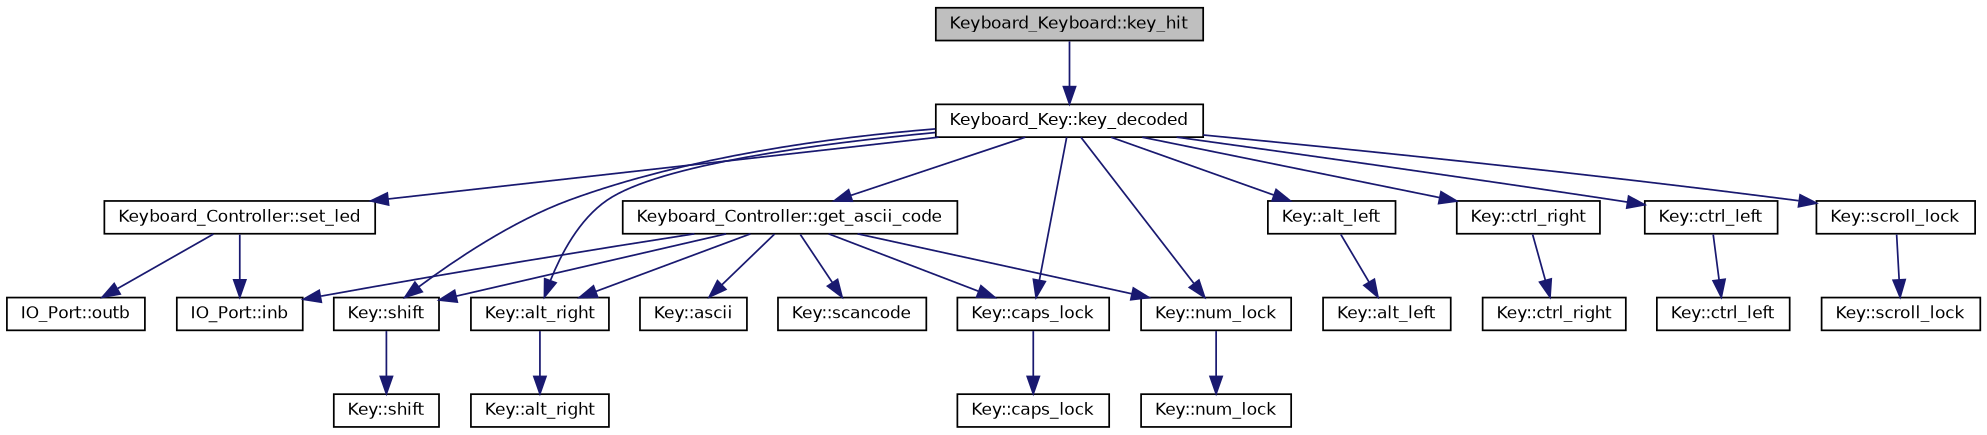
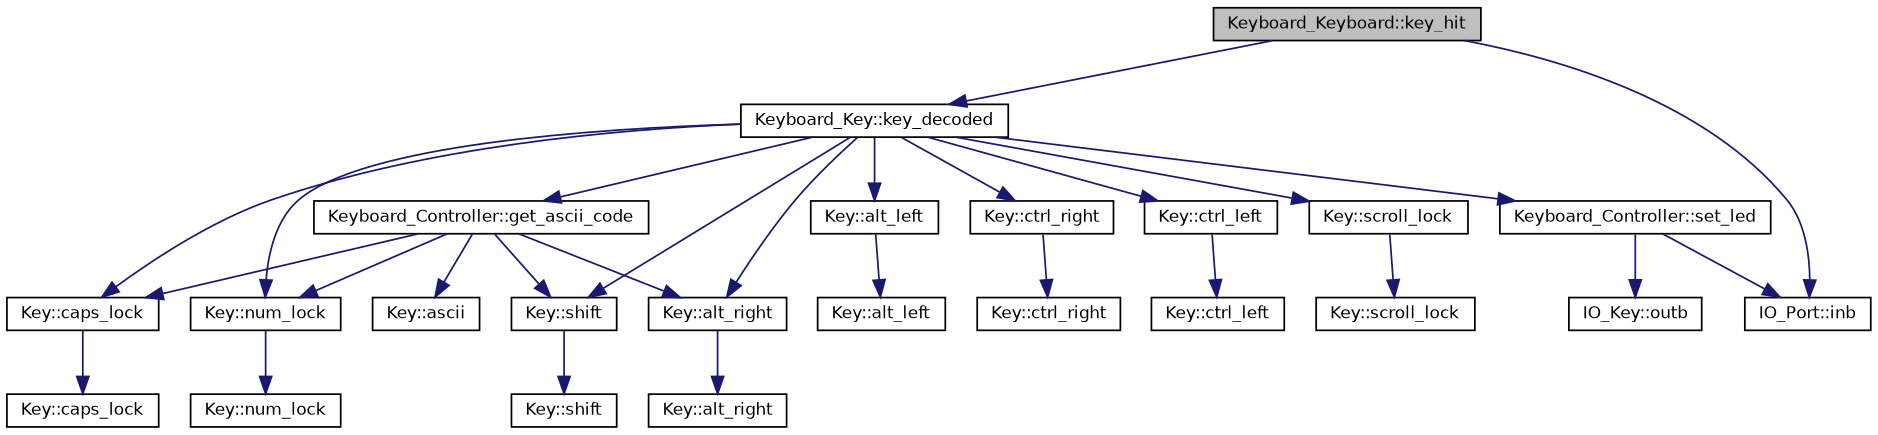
  digraph {
    rankdir=TB
    node [color=black fontname=Helvetica fontsize=10 shape=record]
    edge [color=midnightblue fontname=Helvetica fontsize=10 labelfontname=Helvetica labelfontsize=10 style=solid]
    n1 [fillcolor=grey75 fontcolor=black height=0.2 label="Keyboard_Keyboard::key_hit" style=filled width=0.4]
    n2 [height=0.2 label="IO_Port::inb" width=0.4]
    n3 [height=0.2 label="Keyboard_Key::key_decoded" width=0.4]
    n4 [height=0.2 label="Key::shift" width=0.4]
    n5 [height=0.2 label="Key::alt_right" width=0.4]
    n6 [height=0.2 label="Key::alt_left" width=0.4]
    n7 [height=0.2 label="Key::ctrl_right" width=0.4]
    n8 [height=0.2 label="Key::ctrl_left" width=0.4]
    n9 [height=0.2 label="Key::caps_lock" width=0.4]
    n10 [height=0.2 label="Keyboard_Controller::set_led" width=0.4]
    n11 [height=0.2 label="Key::scroll_lock" width=0.4]
    n12 [height=0.2 label="Keyboard_Controller::get_ascii_code" width=0.4]
    n13 [height=0.2 label="Key::num_lock" width=0.4]
    n14 [height=0.2 label="Key::shift" width=0.4]
    n15 [height=0.2 label="Key::alt_right" width=0.4]
    n16 [height=0.2 label="Key::alt_left" width=0.4]
    n17 [height=0.2 label="Key::ctrl_right" width=0.4]
    n18 [height=0.2 label="Key::ctrl_left" width=0.4]
    n19 [height=0.2 label="Key::caps_lock" width=0.4]
-   n20 [height=0.2 label="IO_Port::outb" width=0.4]
+   n20 [height=0.2 label="IO_Key::outb" width=0.4]
    n21 [height=0.2 label="Key::scroll_lock" width=0.4]
    n22 [height=0.2 label="Key::ascii" width=0.4]
-   n23 [height=0.2 label="Key::scancode" width=0.4]
    n24 [height=0.2 label="Key::num_lock" width=0.4]
-   n12 -> n2
+   n1 -> n2
    n1 -> n3
    n3 -> n4
    n3 -> n5
    n3 -> n6
    n3 -> n7
    n3 -> n8
    n3 -> n9
    n3 -> n10
    n3 -> n11
    n3 -> n12
    n3 -> n13
    n4 -> n14
    n5 -> n15
    n6 -> n16
    n7 -> n17
    n8 -> n18
    n9 -> n19
    n10 -> n2
    n10 -> n20
    n11 -> n21
    n12 -> n4
    n12 -> n5
    n12 -> n9
    n12 -> n13
    n12 -> n22
-   n12 -> n23
    n13 -> n24
  }
